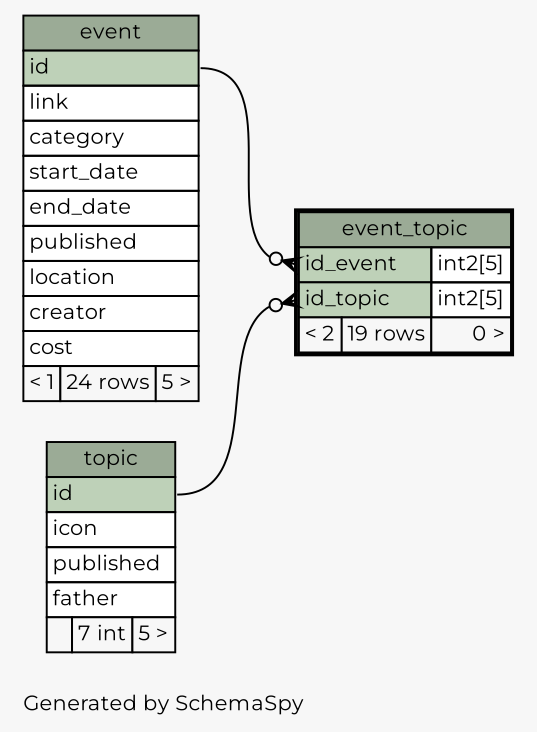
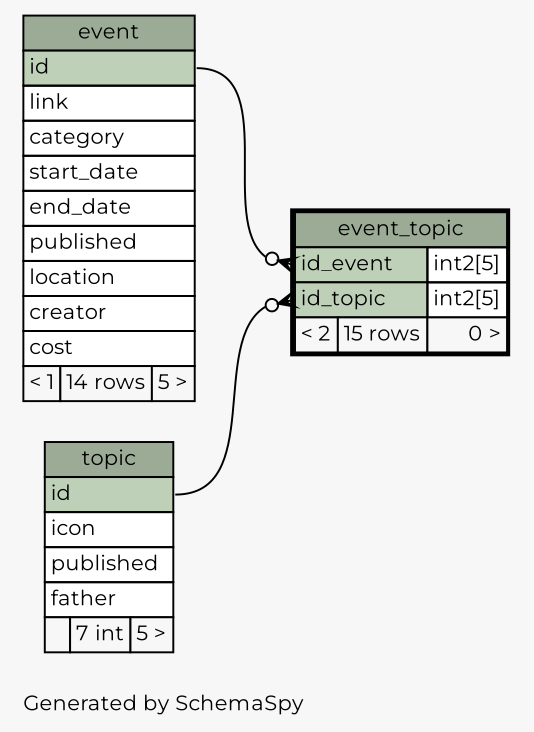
  digraph {
    bgcolor="#f7f7f7"
    fontname=Montserrat
    fontsize=11
    label="\nGenerated by SchemaSpy"
    labeljust=l
    nodesep=0.18
    rankdir=RL
    ranksep=0.46
    node [fontname=Montserrat fontsize=11 shape=plaintext]
    edge [arrowhead=none arrowsize=0.8 arrowtail=crowodot dir=back fontname=Montserrat headport="id:e"]
-   n1 [label=<     <TABLE BORDER="2" CELLBORDER="1" CELLSPACING="0" BGCOLOR="#ffffff">       <TR><TD COLSPAN="3" BGCOLOR="#9bab96" ALIGN="CENTER">event_topic</TD></TR>       <TR><TD PORT="id_event" COLSPAN="2" BGCOLOR="#bed1b8" ALIGN="LEFT">id_event</TD><TD PORT="id_event.type" ALIGN="LEFT">int2[5]</TD></TR>       <TR><TD PORT="id_topic" COLSPAN="2" BGCOLOR="#bed1b8" ALIGN="LEFT">id_topic</TD><TD PORT="id_topic.type" ALIGN="LEFT">int2[5]</TD></TR>       <TR><TD ALIGN="LEFT" BGCOLOR="#f7f7f7">&lt; 2</TD><TD ALIGN="RIGHT" BGCOLOR="#f7f7f7">19 rows</TD><TD ALIGN="RIGHT" BGCOLOR="#f7f7f7">0 &gt;</TD></TR>     </TABLE>>]
-   n2 [label=<     <TABLE BORDER="0" CELLBORDER="1" CELLSPACING="0" BGCOLOR="#ffffff">       <TR><TD COLSPAN="3" BGCOLOR="#9bab96" ALIGN="CENTER">event</TD></TR>       <TR><TD PORT="id" COLSPAN="3" BGCOLOR="#bed1b8" ALIGN="LEFT">id</TD></TR>       <TR><TD PORT="link" COLSPAN="3" ALIGN="LEFT">link</TD></TR>       <TR><TD PORT="category" COLSPAN="3" ALIGN="LEFT">category</TD></TR>       <TR><TD PORT="start_date" COLSPAN="3" ALIGN="LEFT">start_date</TD></TR>       <TR><TD PORT="end_date" COLSPAN="3" ALIGN="LEFT">end_date</TD></TR>       <TR><TD PORT="published" COLSPAN="3" ALIGN="LEFT">published</TD></TR>       <TR><TD PORT="location" COLSPAN="3" ALIGN="LEFT">location</TD></TR>       <TR><TD PORT="creator" COLSPAN="3" ALIGN="LEFT">creator</TD></TR>       <TR><TD PORT="cost" COLSPAN="3" ALIGN="LEFT">cost</TD></TR>       <TR><TD ALIGN="LEFT" BGCOLOR="#f7f7f7">&lt; 1</TD><TD ALIGN="RIGHT" BGCOLOR="#f7f7f7">24 rows</TD><TD ALIGN="RIGHT" BGCOLOR="#f7f7f7">5 &gt;</TD></TR>     </TABLE>>]
+   n1 [label=<     <TABLE BORDER="2" CELLBORDER="1" CELLSPACING="0" BGCOLOR="#ffffff">       <TR><TD COLSPAN="3" BGCOLOR="#9bab96" ALIGN="CENTER">event_topic</TD></TR>       <TR><TD PORT="id_event" COLSPAN="2" BGCOLOR="#bed1b8" ALIGN="LEFT">id_event</TD><TD PORT="id_event.type" ALIGN="LEFT">int2[5]</TD></TR>       <TR><TD PORT="id_topic" COLSPAN="2" BGCOLOR="#bed1b8" ALIGN="LEFT">id_topic</TD><TD PORT="id_topic.type" ALIGN="LEFT">int2[5]</TD></TR>       <TR><TD ALIGN="LEFT" BGCOLOR="#f7f7f7">&lt; 2</TD><TD ALIGN="RIGHT" BGCOLOR="#f7f7f7">15 rows</TD><TD ALIGN="RIGHT" BGCOLOR="#f7f7f7">0 &gt;</TD></TR>     </TABLE>>]
+   n2 [label=<     <TABLE BORDER="0" CELLBORDER="1" CELLSPACING="0" BGCOLOR="#ffffff">       <TR><TD COLSPAN="3" BGCOLOR="#9bab96" ALIGN="CENTER">event</TD></TR>       <TR><TD PORT="id" COLSPAN="3" BGCOLOR="#bed1b8" ALIGN="LEFT">id</TD></TR>       <TR><TD PORT="link" COLSPAN="3" ALIGN="LEFT">link</TD></TR>       <TR><TD PORT="category" COLSPAN="3" ALIGN="LEFT">category</TD></TR>       <TR><TD PORT="start_date" COLSPAN="3" ALIGN="LEFT">start_date</TD></TR>       <TR><TD PORT="end_date" COLSPAN="3" ALIGN="LEFT">end_date</TD></TR>       <TR><TD PORT="published" COLSPAN="3" ALIGN="LEFT">published</TD></TR>       <TR><TD PORT="location" COLSPAN="3" ALIGN="LEFT">location</TD></TR>       <TR><TD PORT="creator" COLSPAN="3" ALIGN="LEFT">creator</TD></TR>       <TR><TD PORT="cost" COLSPAN="3" ALIGN="LEFT">cost</TD></TR>       <TR><TD ALIGN="LEFT" BGCOLOR="#f7f7f7">&lt; 1</TD><TD ALIGN="RIGHT" BGCOLOR="#f7f7f7">14 rows</TD><TD ALIGN="RIGHT" BGCOLOR="#f7f7f7">5 &gt;</TD></TR>     </TABLE>>]
    n3 [label=<     <TABLE BORDER="0" CELLBORDER="1" CELLSPACING="0" BGCOLOR="#ffffff">       <TR><TD COLSPAN="3" BGCOLOR="#9bab96" ALIGN="CENTER">topic</TD></TR>       <TR><TD PORT="id" COLSPAN="3" BGCOLOR="#bed1b8" ALIGN="LEFT">id</TD></TR>       <TR><TD PORT="icon" COLSPAN="3" ALIGN="LEFT">icon</TD></TR>       <TR><TD PORT="published" COLSPAN="3" ALIGN="LEFT">published</TD></TR>       <TR><TD PORT="father" COLSPAN="3" ALIGN="LEFT">father</TD></TR>       <TR><TD ALIGN="LEFT" BGCOLOR="#f7f7f7">  </TD><TD ALIGN="RIGHT" BGCOLOR="#f7f7f7">7 int</TD><TD ALIGN="RIGHT" BGCOLOR="#f7f7f7">5 &gt;</TD></TR>     </TABLE>>]
    n1 -> n2 [tailport="id_event:w"]
    n1 -> n3 [tailport="id_topic:w"]
  }
